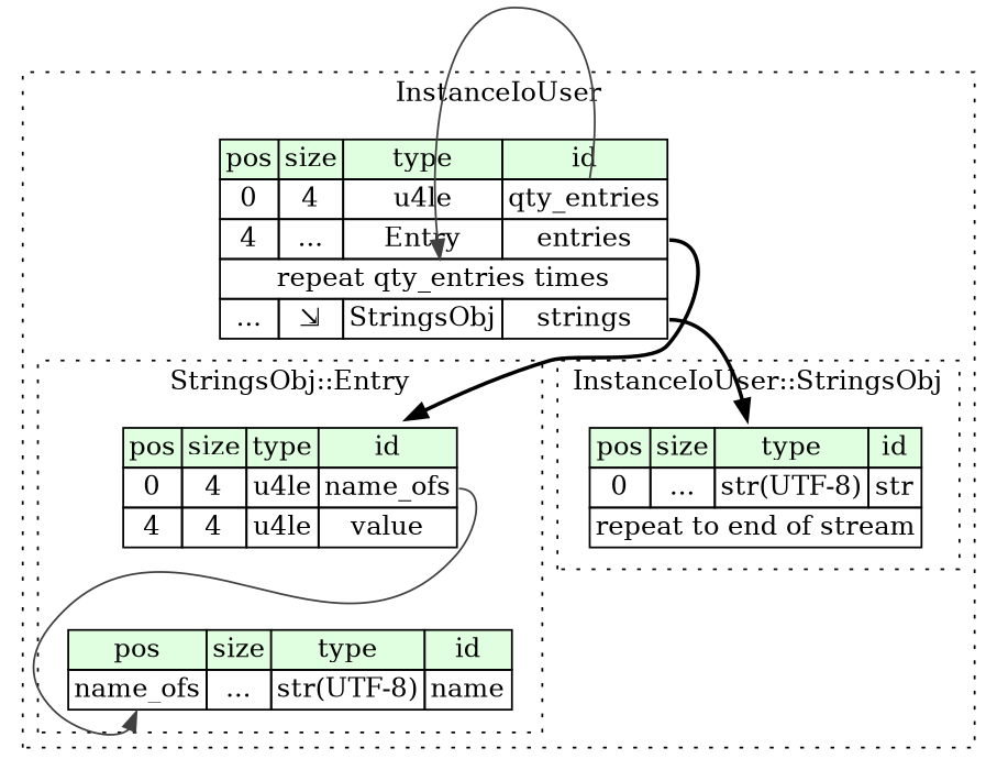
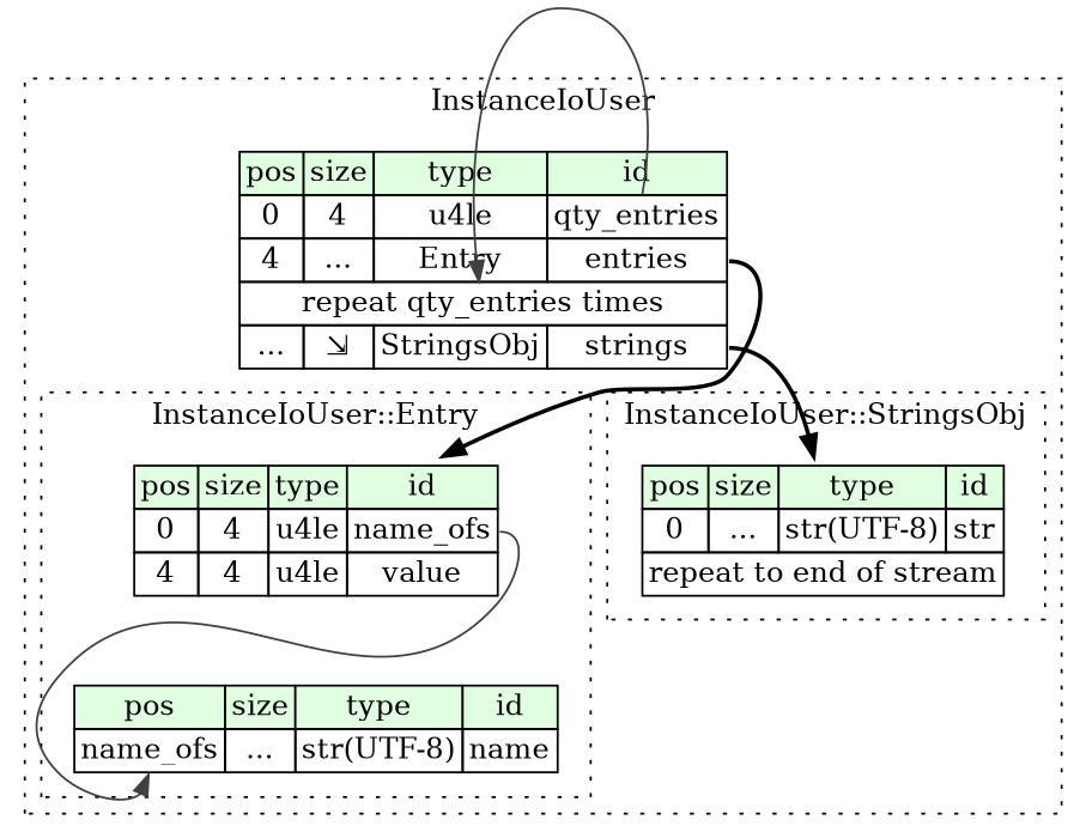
  digraph {
    rankdir=TB
    node [shape=plaintext]
    n1 [label=<<TABLE BORDER="0" CELLBORDER="1" CELLSPACING="0"> 				<TR><TD BGCOLOR="#E0FFE0">pos</TD><TD BGCOLOR="#E0FFE0">size</TD><TD BGCOLOR="#E0FFE0">type</TD><TD BGCOLOR="#E0FFE0">id</TD></TR> 				<TR><TD PORT="name_ofs_pos">0</TD><TD PORT="name_ofs_size">4</TD><TD>u4le</TD><TD PORT="name_ofs_type">name_ofs</TD></TR> 				<TR><TD PORT="value_pos">4</TD><TD PORT="value_size">4</TD><TD>u4le</TD><TD PORT="value_type">value</TD></TR> 			</TABLE>>]
    n2 [label=<<TABLE BORDER="0" CELLBORDER="1" CELLSPACING="0"> 				<TR><TD BGCOLOR="#E0FFE0">pos</TD><TD BGCOLOR="#E0FFE0">size</TD><TD BGCOLOR="#E0FFE0">type</TD><TD BGCOLOR="#E0FFE0">id</TD></TR> 				<TR><TD PORT="name_pos">name_ofs</TD><TD PORT="name_size">...</TD><TD>str(UTF-8)</TD><TD PORT="name_type">name</TD></TR> 			</TABLE>>]
    n3 [label=<<TABLE BORDER="0" CELLBORDER="1" CELLSPACING="0"> 				<TR><TD BGCOLOR="#E0FFE0">pos</TD><TD BGCOLOR="#E0FFE0">size</TD><TD BGCOLOR="#E0FFE0">type</TD><TD BGCOLOR="#E0FFE0">id</TD></TR> 				<TR><TD PORT="str_pos">0</TD><TD PORT="str_size">...</TD><TD>str(UTF-8)</TD><TD PORT="str_type">str</TD></TR> 				<TR><TD COLSPAN="4" PORT="str__repeat">repeat to end of stream</TD></TR> 			</TABLE>>]
    n4 [label=<<TABLE BORDER="0" CELLBORDER="1" CELLSPACING="0"> 			<TR><TD BGCOLOR="#E0FFE0">pos</TD><TD BGCOLOR="#E0FFE0">size</TD><TD BGCOLOR="#E0FFE0">type</TD><TD BGCOLOR="#E0FFE0">id</TD></TR> 			<TR><TD PORT="qty_entries_pos">0</TD><TD PORT="qty_entries_size">4</TD><TD>u4le</TD><TD PORT="qty_entries_type">qty_entries</TD></TR> 			<TR><TD PORT="entries_pos">4</TD><TD PORT="entries_size">...</TD><TD>Entry</TD><TD PORT="entries_type">entries</TD></TR> 			<TR><TD COLSPAN="4" PORT="entries__repeat">repeat qty_entries times</TD></TR> 			<TR><TD PORT="strings_pos">...</TD><TD PORT="strings_size">⇲</TD><TD>StringsObj</TD><TD PORT="strings_type">strings</TD></TR> 		</TABLE>>]
    subgraph cluster_1 {
      label=InstanceIoUser
      style=dotted
      n4
      subgraph cluster_2 {
-       label="StringsObj::Entry"
+       label="InstanceIoUser::Entry"
        style=dotted
        n1
        n2
      }
      subgraph cluster_3 {
        label="InstanceIoUser::StringsObj"
        style=dotted
        n3
      }
    }
    n1 -> n2 [color="#404040" headport=name_pos tailport=name_ofs_type]
    n4 -> n1 [style=bold tailport=entries_type]
    n4 -> n3 [style=bold tailport=strings_type]
    n4 -> n4 [color="#404040" headport=entries__repeat tailport=qty_entries_type]
  }
